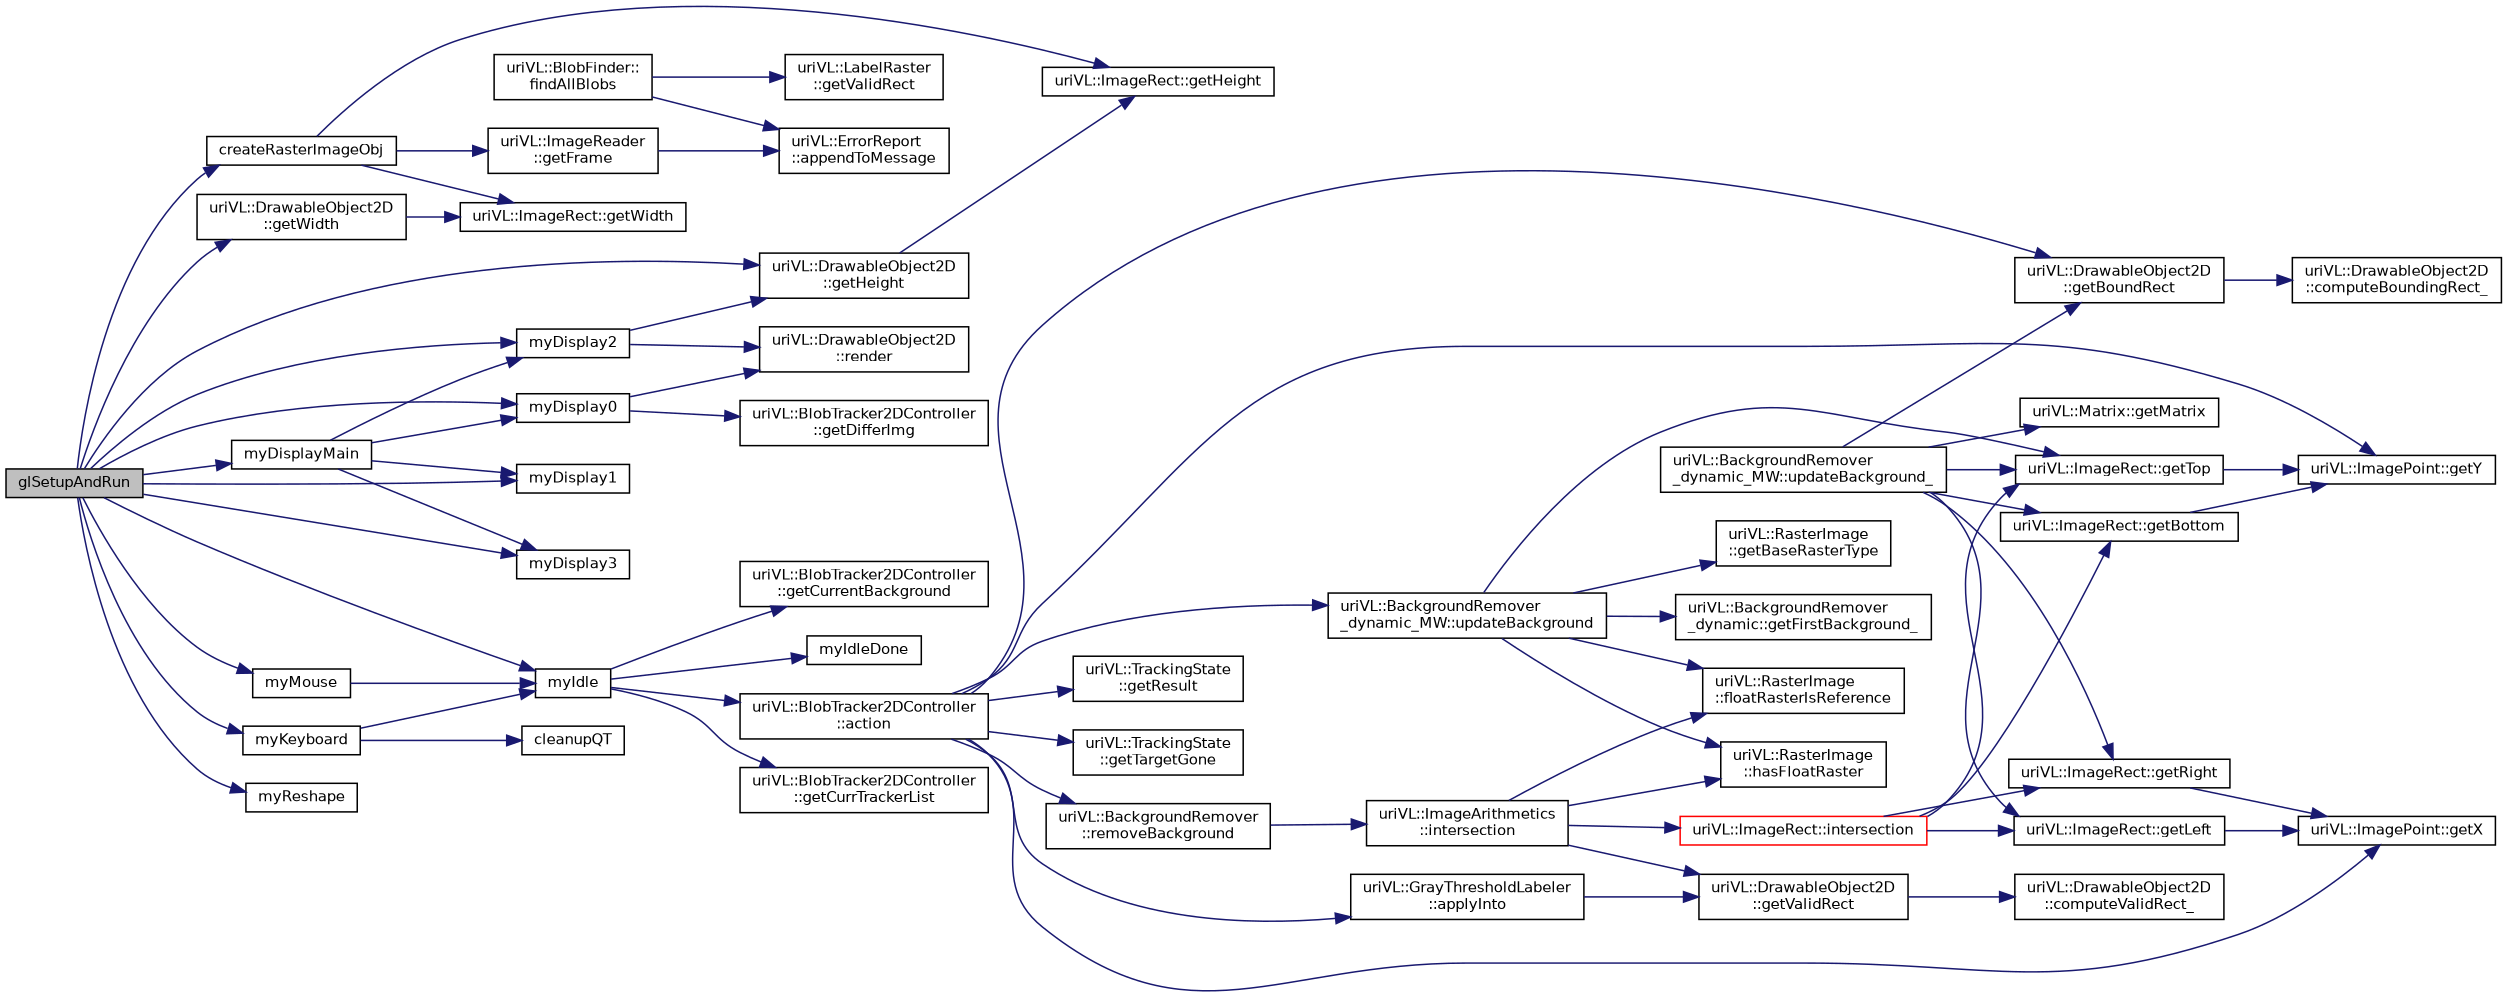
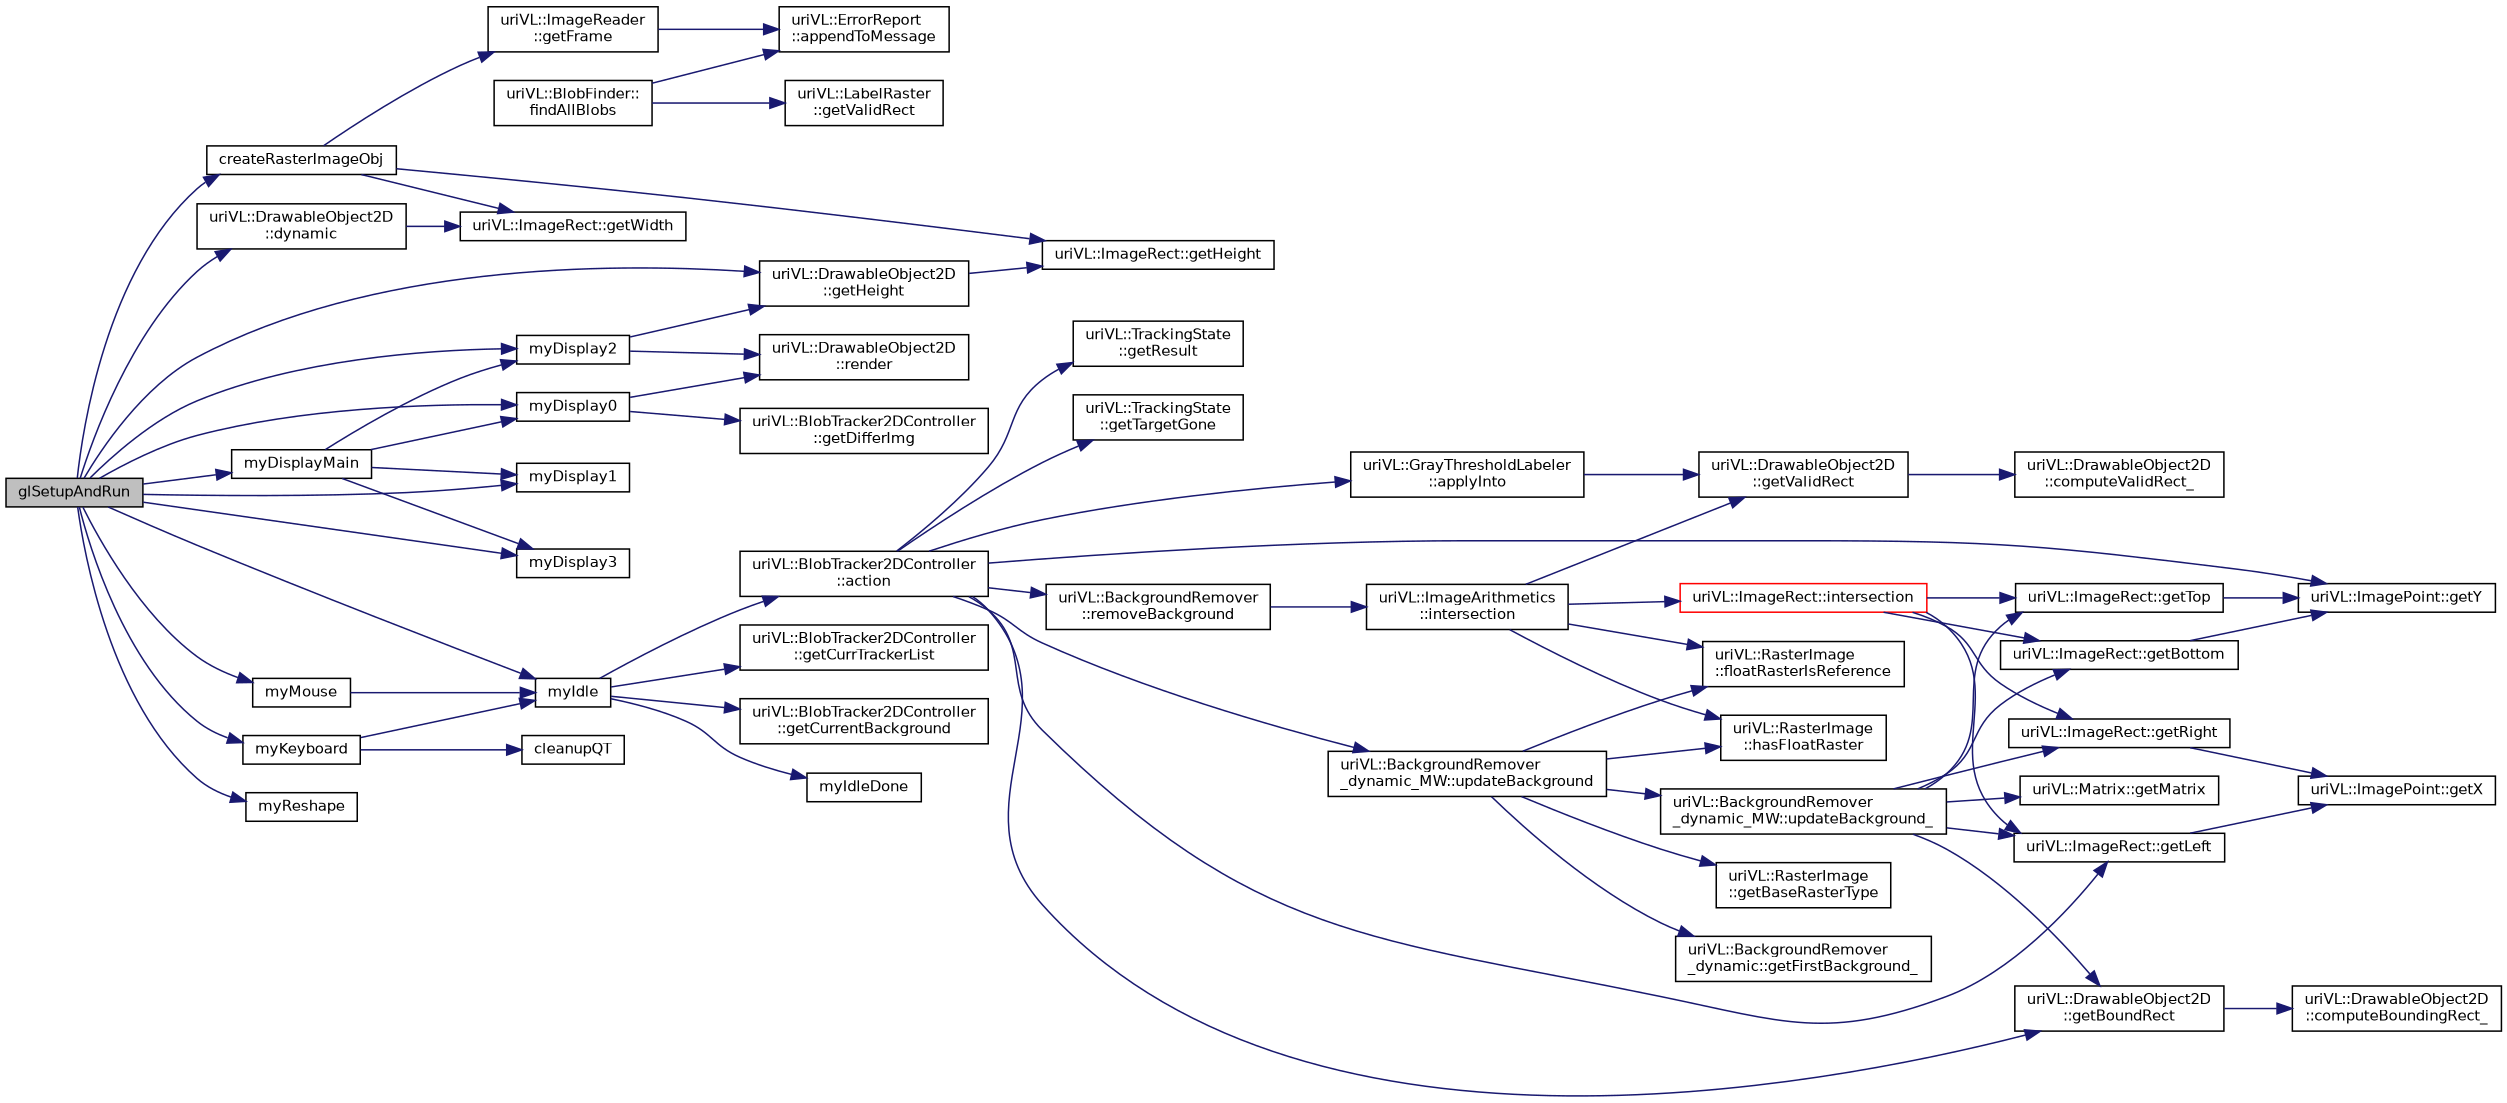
  digraph {
    rankdir=LR
    node [color=black fillcolor=white fontname=Helvetica fontsize=10 shape=record style=filled]
    edge [color=midnightblue fontname=Helvetica fontsize=10 labelfontname=Helvetica labelfontsize=10 style=solid]
    n1 [fillcolor=grey75 fontcolor=black height=0.2 label=glSetupAndRun width=0.4]
    n2 [height=0.2 label=createRasterImageObj width=0.4]
    n3 [height=0.2 label="uriVL::DrawableObject2D\l::getHeight" width=0.4]
-   n4 [height=0.2 label="uriVL::DrawableObject2D\l::getWidth" width=0.4]
+   n4 [height=0.2 label="uriVL::DrawableObject2D\l::dynamic" width=0.4]
    n5 [height=0.2 label=myDisplay0 width=0.4]
    n6 [height=0.2 label=myDisplay1 width=0.4]
    n7 [height=0.2 label=myDisplay2 width=0.4]
    n8 [height=0.2 label=myDisplay3 width=0.4]
    n9 [height=0.2 label=myDisplayMain width=0.4]
    n10 [height=0.2 label=myIdle width=0.4]
    n11 [height=0.2 label=myKeyboard width=0.4]
    n12 [height=0.2 label=myMouse width=0.4]
    n13 [height=0.2 label=myReshape width=0.4]
    n14 [height=0.2 label="uriVL::ImageReader\l::getFrame" width=0.4]
    n15 [height=0.2 label="uriVL::ImageRect::getHeight" width=0.4]
    n16 [height=0.2 label="uriVL::ImageRect::getWidth" width=0.4]
    n17 [height=0.2 label="uriVL::DrawableObject2D\l::render" width=0.4]
    n18 [height=0.2 label="uriVL::BlobTracker2DController\l::getDifferImg" width=0.4]
    n19 [height=0.2 label="uriVL::BlobTracker2DController\l::action" width=0.4]
    n20 [height=0.2 label="uriVL::BlobTracker2DController\l::getCurrTrackerList" width=0.4]
    n21 [height=0.2 label="uriVL::BlobTracker2DController\l::getCurrentBackground" width=0.4]
    n22 [height=0.2 label=myIdleDone width=0.4]
    n23 [height=0.2 label=cleanupQT width=0.4]
    n24 [height=0.2 label="uriVL::ErrorReport\l::appendToMessage" width=0.4]
    n25 [height=0.2 label="uriVL::BackgroundRemover\l::removeBackground" width=0.4]
    n26 [height=0.2 label="uriVL::ImagePoint::getX" width=0.4]
    n27 [height=0.2 label="uriVL::ImagePoint::getY" width=0.4]
    n28 [height=0.2 label="uriVL::GrayThresholdLabeler\l::applyInto" width=0.4]
    n29 [height=0.2 label="uriVL::BackgroundRemover\l_dynamic_MW::updateBackground" width=0.4]
    n30 [height=0.2 label="uriVL::DrawableObject2D\l::getBoundRect" width=0.4]
    n31 [height=0.2 label="uriVL::TrackingState\l::getResult" width=0.4]
    n32 [height=0.2 label="uriVL::TrackingState\l::getTargetGone" width=0.4]
    n33 [height=0.2 label="uriVL::ImageArithmetics\l::intersection" width=0.4]
    n34 [height=0.2 label="uriVL::DrawableObject2D\l::getValidRect" width=0.4]
    n35 [height=0.2 label="uriVL::BlobFinder::\lfindAllBlobs" width=0.4]
    n36 [height=0.2 label="uriVL::LabelRaster\l::getValidRect" width=0.4]
    n37 [height=0.2 label="uriVL::RasterImage\l::hasFloatRaster" width=0.4]
    n38 [height=0.2 label="uriVL::RasterImage\l::floatRasterIsReference" width=0.4]
    n39 [height=0.2 label="uriVL::RasterImage\l::getBaseRasterType" width=0.4]
    n40 [height=0.2 label="uriVL::BackgroundRemover\l_dynamic::getFirstBackground_" width=0.4]
    n41 [height=0.2 label="uriVL::BackgroundRemover\l_dynamic_MW::updateBackground_" width=0.4]
    n42 [height=0.2 label="uriVL::DrawableObject2D\l::computeBoundingRect_" width=0.4]
    n43 [color=red height=0.2 label="uriVL::ImageRect::intersection" width=0.4]
    n44 [height=0.2 label="uriVL::ImageRect::getLeft" width=0.4]
    n45 [height=0.2 label="uriVL::ImageRect::getRight" width=0.4]
    n46 [height=0.2 label="uriVL::ImageRect::getTop" width=0.4]
    n47 [height=0.2 label="uriVL::ImageRect::getBottom" width=0.4]
    n48 [height=0.2 label="uriVL::DrawableObject2D\l::computeValidRect_" width=0.4]
    n49 [height=0.2 label="uriVL::Matrix::getMatrix" width=0.4]
    n1 -> n2
    n1 -> n3
    n1 -> n4
    n1 -> n5
    n1 -> n6
    n1 -> n7
    n1 -> n8
    n1 -> n9
    n1 -> n10
    n1 -> n11
    n1 -> n12
    n1 -> n13
    n2 -> n14
    n2 -> n15
    n2 -> n16
    n3 -> n15
    n4 -> n16
    n5 -> n17
    n5 -> n18
    n7 -> n3
    n7 -> n17
    n9 -> n5
    n9 -> n6
    n9 -> n7
    n9 -> n8
    n10 -> n19
    n10 -> n20
    n10 -> n21
    n10 -> n22
    n11 -> n10
    n11 -> n23
    n12 -> n10
    n14 -> n24
    n19 -> n25
-   n19 -> n26
+   n19 -> n44
    n19 -> n27
    n19 -> n28
    n19 -> n29
    n19 -> n30
    n19 -> n31
    n19 -> n32
    n25 -> n33
    n28 -> n34
    n29 -> n37
    n29 -> n38
    n29 -> n39
    n29 -> n40
-   n29 -> n46
+   n29 -> n41
    n30 -> n42
    n33 -> n34
    n33 -> n37
    n33 -> n38
    n33 -> n43
    n34 -> n48
    n35 -> n24
    n35 -> n36
    n41 -> n30
    n41 -> n44
    n41 -> n45
    n41 -> n46
    n41 -> n47
    n41 -> n49
    n43 -> n44
    n43 -> n45
    n43 -> n46
    n43 -> n47
    n44 -> n26
    n45 -> n26
    n46 -> n27
    n47 -> n27
  }
